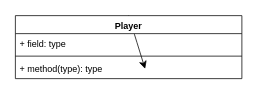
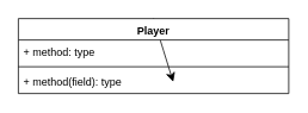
  <mxCell id="0" />
  <mxCell id="1" parent="0" />
  <mxCell id="2" style="edgeStyle=none;curved=1;rounded=0;orthogonalLoop=1;jettySize=auto;html=1;exitX=0.5;exitY=0;exitDx=0;exitDy=0;fontSize=12;startSize=8;endSize=8;" edge="1" parent="1" source="3"><mxGeometry relative="1" as="geometry"><mxPoint x="193" y="91" as="targetPoint" /></mxGeometry></mxCell>
  <mxCell id="3" value="Player" style="swimlane;fontStyle=1;align=center;verticalAlign=top;childLayout=stackLayout;horizontal=1;startSize=24;horizontalStack=0;resizeParent=1;resizeParentMax=0;resizeLast=0;collapsible=1;marginBottom=0;whiteSpace=wrap;html=1;" vertex="1" parent="1"><mxGeometry x="20" y="20" width="302" height="84" as="geometry" /></mxCell>
- <mxCell id="4" value="+ field: type" style="text;strokeColor=none;fillColor=none;align=left;verticalAlign=top;spacingLeft=4;spacingRight=4;overflow=hidden;rotatable=0;points=[[0,0.5],[1,0.5]];portConstraint=eastwest;whiteSpace=wrap;html=1;" vertex="1" parent="3"><mxGeometry y="24" width="302" height="26" as="geometry" /></mxCell>
+ <mxCell id="4" value="+ method: type" style="text;strokeColor=none;fillColor=none;align=left;verticalAlign=top;spacingLeft=4;spacingRight=4;overflow=hidden;rotatable=0;points=[[0,0.5],[1,0.5]];portConstraint=eastwest;whiteSpace=wrap;html=1;" vertex="1" parent="3"><mxGeometry y="24" width="302" height="26" as="geometry" /></mxCell>
  <mxCell id="5" value="" style="line;strokeWidth=1;fillColor=none;align=left;verticalAlign=middle;spacingTop=-1;spacingLeft=3;spacingRight=3;rotatable=0;labelPosition=right;points=[];portConstraint=eastwest;strokeColor=inherit;" vertex="1" parent="3"><mxGeometry y="50" width="302" height="8" as="geometry" /></mxCell>
- <mxCell id="6" value="+ method(type): type" style="text;strokeColor=none;fillColor=none;align=left;verticalAlign=top;spacingLeft=4;spacingRight=4;overflow=hidden;rotatable=0;points=[[0,0.5],[1,0.5]];portConstraint=eastwest;whiteSpace=wrap;html=1;" vertex="1" parent="3"><mxGeometry y="58" width="302" height="26" as="geometry" /></mxCell>
+ <mxCell id="6" value="+ method(field): type" style="text;strokeColor=none;fillColor=none;align=left;verticalAlign=top;spacingLeft=4;spacingRight=4;overflow=hidden;rotatable=0;points=[[0,0.5],[1,0.5]];portConstraint=eastwest;whiteSpace=wrap;html=1;" vertex="1" parent="3"><mxGeometry y="58" width="302" height="26" as="geometry" /></mxCell>
